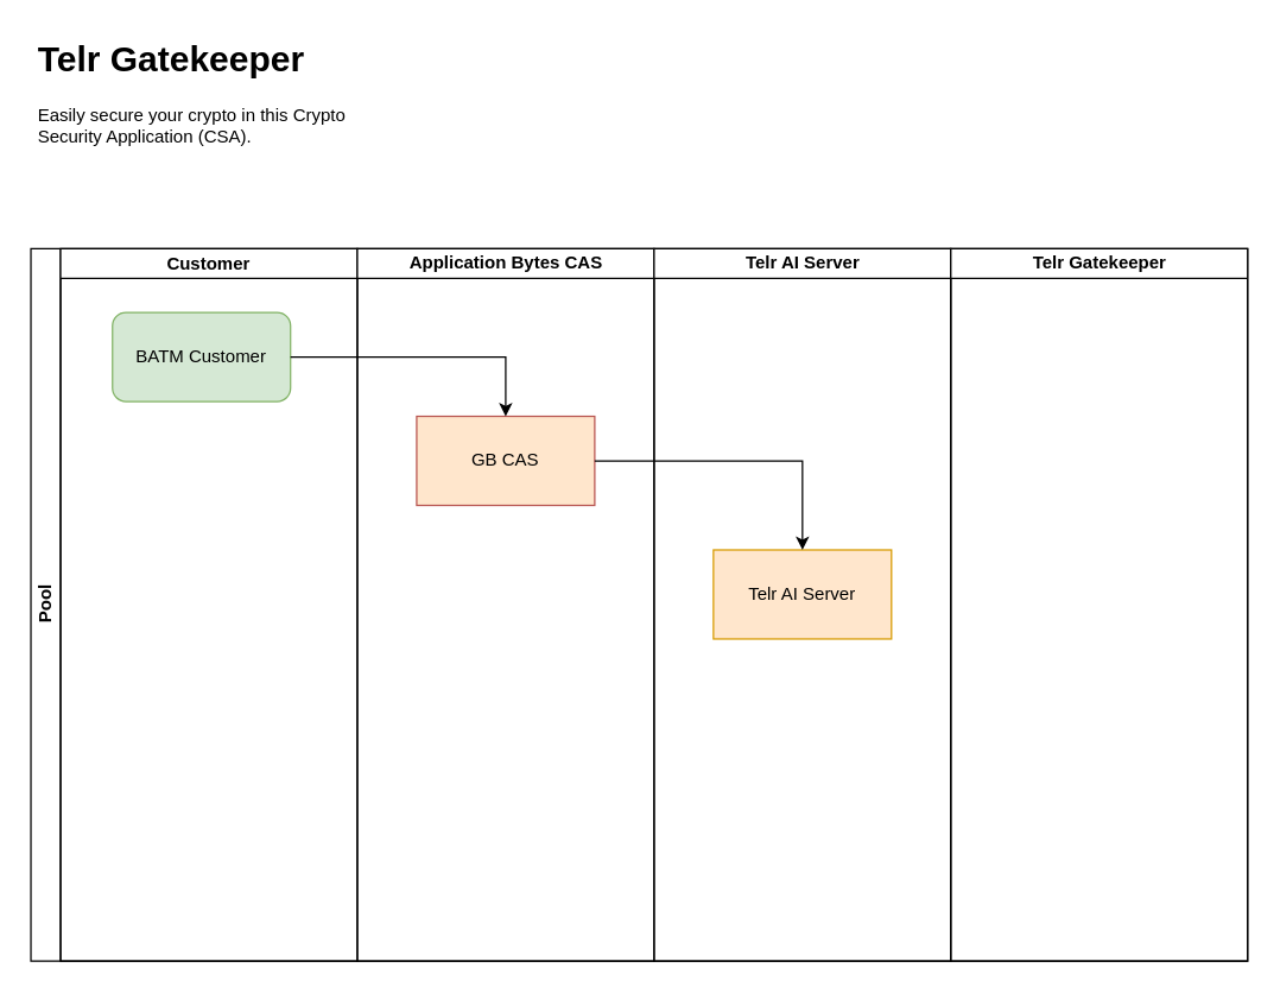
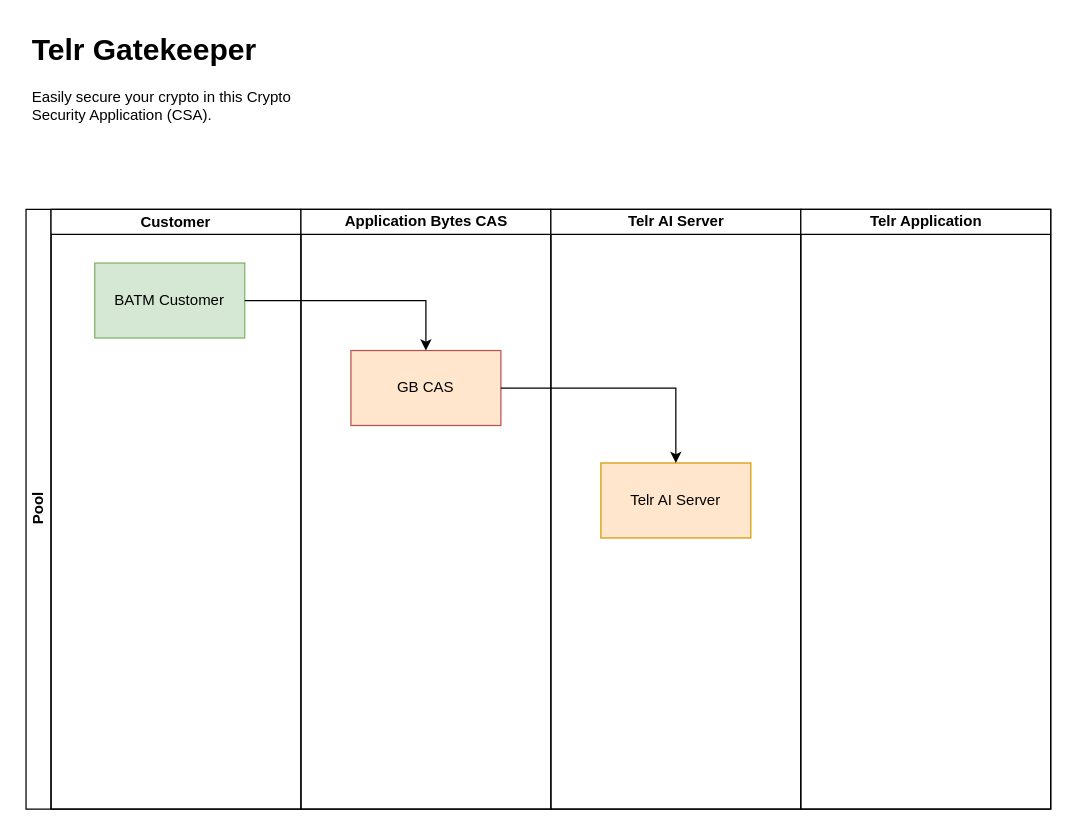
  <mxCell id="0" />
  <mxCell id="1" parent="0" />
  <mxCell id="2" value="&lt;h1&gt;Telr Gatekeeper&lt;/h1&gt;&lt;p&gt;Easily secure your crypto in this Crypto Security Application (CSA).&lt;/p&gt;" style="text;html=1;strokeColor=none;fillColor=none;spacing=5;spacingTop=-20;whiteSpace=wrap;overflow=hidden;rounded=0;" parent="1" vertex="1"><mxGeometry x="20" y="20" width="255" height="120" as="geometry" /></mxCell>
  <mxCell id="3" value="Pool" style="swimlane;html=1;childLayout=stackLayout;resizeParent=1;resizeParentMax=0;startSize=20;horizontal=0;horizontalStack=1;" vertex="1" parent="1"><mxGeometry x="20" y="167" width="820" height="480" as="geometry" /></mxCell>
  <mxCell id="4" value="Customer" style="swimlane;startSize=20;" vertex="1" parent="3"><mxGeometry x="20" width="200" height="480" as="geometry" /></mxCell>
- <mxCell id="5" value="BATM Customer" style="whiteSpace=wrap;html=1;fillColor=#d5e8d4;strokeColor=#82b366;rounded=1;" parent="4" vertex="1"><mxGeometry x="35" y="43" width="120" height="60" as="geometry" /></mxCell>
+ <mxCell id="5" value="BATM Customer" style="rounded=0;whiteSpace=wrap;html=1;fillColor=#d5e8d4;strokeColor=#82b366;" parent="4" vertex="1"><mxGeometry x="35" y="43" width="120" height="60" as="geometry" /></mxCell>
  <mxCell id="6" value="Application Bytes CAS" style="swimlane;html=1;startSize=20;" vertex="1" parent="3"><mxGeometry x="220" width="200" height="480" as="geometry" /></mxCell>
  <mxCell id="7" value="GB CAS" style="rounded=0;whiteSpace=wrap;html=1;fillColor=#ffe6cc;strokeColor=#b85450;" parent="6" vertex="1"><mxGeometry x="40" y="113" width="120" height="60" as="geometry" /></mxCell>
  <mxCell id="8" value="Telr AI Server" style="swimlane;html=1;startSize=20;" vertex="1" parent="3"><mxGeometry x="420" width="200" height="480" as="geometry" /></mxCell>
  <mxCell id="9" value="Telr AI Server" style="rounded=0;whiteSpace=wrap;html=1;direction=west;fillColor=#ffe6cc;strokeColor=#d79b00;" parent="8" vertex="1"><mxGeometry x="40" y="203" width="120" height="60" as="geometry" /></mxCell>
- <mxCell id="10" value="Telr Gatekeeper" style="swimlane;html=1;startSize=20;" vertex="1" parent="3"><mxGeometry x="620" width="200" height="480" as="geometry"><mxRectangle x="260" width="30" height="480" as="alternateBounds" /></mxGeometry></mxCell>
+ <mxCell id="10" value="Telr Application" style="swimlane;html=1;startSize=20;" vertex="1" parent="3"><mxGeometry x="620" width="200" height="480" as="geometry"><mxRectangle x="260" width="30" height="480" as="alternateBounds" /></mxGeometry></mxCell>
  <mxCell id="11" value="" style="edgeStyle=orthogonalEdgeStyle;rounded=0;orthogonalLoop=1;jettySize=auto;html=1;" parent="3" source="5" target="7" edge="1"><mxGeometry relative="1" as="geometry" /></mxCell>
  <mxCell id="12" value="" style="edgeStyle=orthogonalEdgeStyle;rounded=0;orthogonalLoop=1;jettySize=auto;html=1;" parent="3" source="7" target="9" edge="1"><mxGeometry relative="1" as="geometry" /></mxCell>
